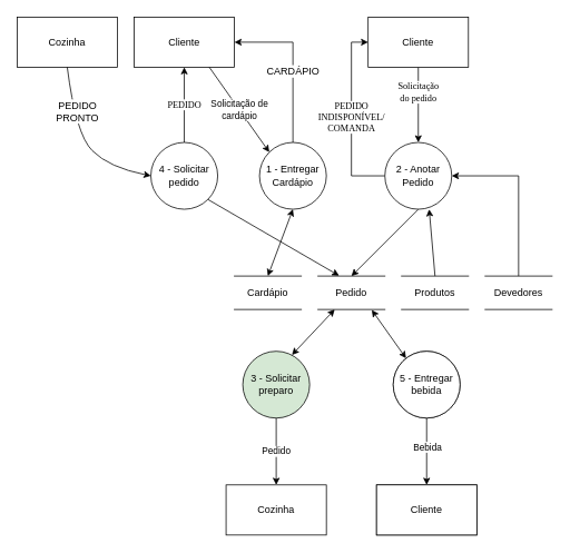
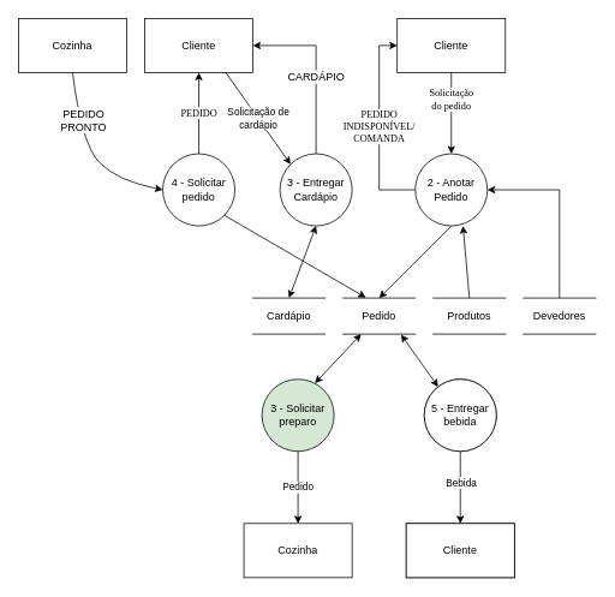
  <mxCell id="0" />
  <mxCell id="1" parent="0" />
  <mxCell id="2" value="Solicitação&lt;br&gt;do pedido" style="edgeStyle=orthogonalEdgeStyle;rounded=0;orthogonalLoop=1;jettySize=auto;html=1;entryX=0.5;entryY=0;entryDx=0;entryDy=0;fontFamily=Verdana;" parent="1" source="3" target="5" edge="1"><mxGeometry x="-0.333" relative="1" as="geometry"><mxPoint as="offset" /></mxGeometry></mxCell>
  <mxCell id="3" value="Cliente" style="rounded=0;whiteSpace=wrap;html=1;" parent="1" vertex="1"><mxGeometry x="440" y="20" width="120" height="60" as="geometry" /></mxCell>
  <mxCell id="4" value="&lt;div&gt;PEDIDO &lt;br&gt;&lt;/div&gt;&lt;div&gt;INDISPONÍVEL/&lt;/div&gt;&lt;div&gt;COMANDA&lt;br&gt;&lt;/div&gt;" style="edgeStyle=orthogonalEdgeStyle;rounded=0;orthogonalLoop=1;jettySize=auto;html=1;entryX=0;entryY=0.5;entryDx=0;entryDy=0;fontColor=#000000;fontFamily=Verdana;" parent="1" source="5" target="3" edge="1"><mxGeometry relative="1" as="geometry"><Array as="points"><mxPoint x="420" y="210" /><mxPoint x="420" y="50" /></Array></mxGeometry></mxCell>
  <mxCell id="5" value="2 - Anotar Pedido" style="ellipse;whiteSpace=wrap;html=1;aspect=fixed;" parent="1" vertex="1"><mxGeometry x="460" y="170" width="80" height="80" as="geometry" /></mxCell>
  <mxCell id="6" value="&lt;font face=&quot;Verdana&quot;&gt;PEDIDO&lt;/font&gt;" style="edgeStyle=orthogonalEdgeStyle;rounded=0;orthogonalLoop=1;jettySize=auto;html=1;entryX=0.5;entryY=1;entryDx=0;entryDy=0;" parent="1" source="7" target="8" edge="1"><mxGeometry relative="1" as="geometry" /></mxCell>
  <mxCell id="7" value="4 - Solicitar pedido" style="ellipse;whiteSpace=wrap;html=1;aspect=fixed;" parent="1" vertex="1"><mxGeometry x="180" y="170" width="80" height="80" as="geometry" /></mxCell>
  <mxCell id="8" value="Cliente" style="rounded=0;whiteSpace=wrap;html=1;" parent="1" vertex="1"><mxGeometry x="160" y="20" width="120" height="60" as="geometry" /></mxCell>
  <mxCell id="9" value="" style="endArrow=classic;html=1;fontFamily=Verdana;fontColor=#000000;exitX=0.5;exitY=1;exitDx=0;exitDy=0;entryX=0.5;entryY=0;entryDx=0;entryDy=0;" parent="1" source="5" edge="1"><mxGeometry width="50" height="50" relative="1" as="geometry"><mxPoint x="530" y="260" as="sourcePoint" /><mxPoint x="420" y="330" as="targetPoint" /></mxGeometry></mxCell>
  <mxCell id="10" value="" style="endArrow=classic;html=1;fontFamily=Verdana;fontColor=#000000;" parent="1" edge="1"><mxGeometry width="50" height="50" relative="1" as="geometry"><mxPoint x="520" y="330" as="sourcePoint" /><mxPoint x="513" y="250" as="targetPoint" /></mxGeometry></mxCell>
  <mxCell id="11" style="edgeStyle=orthogonalEdgeStyle;rounded=0;orthogonalLoop=1;jettySize=auto;html=1;entryX=1;entryY=0.5;entryDx=0;entryDy=0;exitX=0.5;exitY=0;exitDx=0;exitDy=0;" parent="1" source="26" target="5" edge="1"><mxGeometry relative="1" as="geometry"><mxPoint x="720" y="330" as="sourcePoint" /><Array as="points"><mxPoint x="620" y="210" /></Array></mxGeometry></mxCell>
  <mxCell id="12" style="edgeStyle=orthogonalEdgeStyle;rounded=0;orthogonalLoop=1;jettySize=auto;html=1;entryX=1;entryY=0.5;entryDx=0;entryDy=0;" parent="1" source="14" target="8" edge="1"><mxGeometry relative="1" as="geometry"><Array as="points"><mxPoint x="350" y="50" /></Array></mxGeometry></mxCell>
  <mxCell id="13" value="CARDÁPIO" style="text;html=1;align=center;verticalAlign=middle;resizable=0;points=[];labelBackgroundColor=#ffffff;" parent="12" vertex="1" connectable="0"><mxGeometry x="-0.093" y="1" relative="1" as="geometry"><mxPoint as="offset" /></mxGeometry></mxCell>
- <mxCell id="14" value="1 - Entregar&lt;br&gt;Cardápio" style="ellipse;whiteSpace=wrap;html=1;aspect=fixed;" parent="1" vertex="1"><mxGeometry x="310" y="170" width="80" height="80" as="geometry" /></mxCell>
+ <mxCell id="14" value="3 - Entregar&lt;br&gt;Cardápio" style="ellipse;whiteSpace=wrap;html=1;aspect=fixed;" parent="1" vertex="1"><mxGeometry x="310" y="170" width="80" height="80" as="geometry" /></mxCell>
  <mxCell id="15" value="Cozinha" style="rounded=0;whiteSpace=wrap;html=1;" parent="1" vertex="1"><mxGeometry x="20" y="20" width="120" height="60" as="geometry" /></mxCell>
  <mxCell id="16" value="" style="curved=1;endArrow=classic;html=1;exitX=0.5;exitY=1;exitDx=0;exitDy=0;entryX=0;entryY=0.5;entryDx=0;entryDy=0;" parent="1" source="15" target="7" edge="1"><mxGeometry width="50" height="50" relative="1" as="geometry"><mxPoint x="10" y="200" as="sourcePoint" /><mxPoint x="60" y="150" as="targetPoint" /><Array as="points"><mxPoint x="90" y="160" /><mxPoint x="130" y="200" /></Array></mxGeometry></mxCell>
  <mxCell id="17" value="PEDIDO &lt;br&gt;PRONTO" style="text;html=1;align=center;verticalAlign=middle;resizable=0;points=[];labelBackgroundColor=#ffffff;" parent="16" vertex="1" connectable="0"><mxGeometry x="-0.429" y="5" relative="1" as="geometry"><mxPoint as="offset" /></mxGeometry></mxCell>
  <mxCell id="18" value="" style="endArrow=classic;html=1;entryX=0.316;entryY=-0.012;entryDx=0;entryDy=0;entryPerimeter=0;exitX=1;exitY=1;exitDx=0;exitDy=0;" parent="1" source="7" edge="1"><mxGeometry width="50" height="50" relative="1" as="geometry"><mxPoint x="230" y="310" as="sourcePoint" /><mxPoint x="405.28" y="329.52" as="targetPoint" /></mxGeometry></mxCell>
  <mxCell id="19" value="Pedido" style="edgeStyle=orthogonalEdgeStyle;rounded=0;orthogonalLoop=1;jettySize=auto;html=1;entryX=0.5;entryY=0;entryDx=0;entryDy=0;" parent="1" source="20" target="22" edge="1"><mxGeometry relative="1" as="geometry" /></mxCell>
  <mxCell id="20" value="3 - Solicitar&lt;br&gt;preparo" style="ellipse;whiteSpace=wrap;html=1;aspect=fixed;fillColor=#d5e8d4;" parent="1" vertex="1"><mxGeometry x="290" y="420" width="80" height="80" as="geometry" /></mxCell>
  <mxCell id="21" value="" style="endArrow=classic;startArrow=classic;html=1;exitX=0.735;exitY=0.055;exitDx=0;exitDy=0;exitPerimeter=0;" parent="1" source="20" edge="1"><mxGeometry width="50" height="50" relative="1" as="geometry"><mxPoint x="350" y="420" as="sourcePoint" /><mxPoint x="400" y="370" as="targetPoint" /></mxGeometry></mxCell>
  <mxCell id="22" value="Cozinha" style="rounded=0;whiteSpace=wrap;html=1;" parent="1" vertex="1"><mxGeometry x="270" y="580" width="120" height="60" as="geometry" /></mxCell>
  <mxCell id="23" value="Produtos" style="shape=partialRectangle;whiteSpace=wrap;html=1;left=0;right=0;fillColor=none;" parent="1" vertex="1"><mxGeometry x="480" y="330" width="80" height="40" as="geometry" /></mxCell>
  <mxCell id="24" value="Pedido" style="shape=partialRectangle;whiteSpace=wrap;html=1;left=0;right=0;fillColor=none;" parent="1" vertex="1"><mxGeometry x="380" y="330" width="80" height="40" as="geometry" /></mxCell>
  <mxCell id="25" value="Cardápio" style="shape=partialRectangle;whiteSpace=wrap;html=1;left=0;right=0;fillColor=none;" parent="1" vertex="1"><mxGeometry x="280" y="330" width="80" height="40" as="geometry" /></mxCell>
  <mxCell id="26" value="Devedores" style="shape=partialRectangle;whiteSpace=wrap;html=1;left=0;right=0;fillColor=none;" parent="1" vertex="1"><mxGeometry x="580" y="330" width="80" height="40" as="geometry" /></mxCell>
  <mxCell id="27" value="Solicitação de&lt;br&gt;cardápio" style="endArrow=classic;html=1;exitX=0.75;exitY=1;exitDx=0;exitDy=0;entryX=0;entryY=0;entryDx=0;entryDy=0;" parent="1" source="8" target="14" edge="1"><mxGeometry width="50" height="50" relative="1" as="geometry"><mxPoint x="570" y="340" as="sourcePoint" /><mxPoint x="620" y="290" as="targetPoint" /></mxGeometry></mxCell>
  <mxCell id="28" value="" style="endArrow=classic;startArrow=classic;html=1;entryX=0.5;entryY=1;entryDx=0;entryDy=0;exitX=0.5;exitY=0;exitDx=0;exitDy=0;" parent="1" source="25" target="14" edge="1"><mxGeometry width="50" height="50" relative="1" as="geometry"><mxPoint x="520" y="420" as="sourcePoint" /><mxPoint x="570" y="370" as="targetPoint" /></mxGeometry></mxCell>
  <mxCell id="29" style="edgeStyle=orthogonalEdgeStyle;rounded=0;orthogonalLoop=1;jettySize=auto;html=1;entryX=0.5;entryY=0;entryDx=0;entryDy=0;" parent="1" source="31" target="32" edge="1"><mxGeometry relative="1" as="geometry" /></mxCell>
  <mxCell id="30" value="Bebida" style="edgeLabel;html=1;align=center;verticalAlign=middle;resizable=0;points=[];" parent="29" vertex="1" connectable="0"><mxGeometry x="-0.154" relative="1" as="geometry"><mxPoint as="offset" /></mxGeometry></mxCell>
  <mxCell id="31" value="5 - Entregar&lt;br&gt;bebida" style="ellipse;whiteSpace=wrap;html=1;aspect=fixed;" parent="1" vertex="1"><mxGeometry x="470" y="420" width="80" height="80" as="geometry" /></mxCell>
  <mxCell id="32" value="Cliente" style="rounded=0;whiteSpace=wrap;html=1;" parent="1" vertex="1"><mxGeometry x="450" y="580" width="120" height="60" as="geometry" /></mxCell>
  <mxCell id="33" value="" style="endArrow=classic;startArrow=classic;html=1;exitX=0.804;exitY=1.014;exitDx=0;exitDy=0;exitPerimeter=0;entryX=0.192;entryY=0.106;entryDx=0;entryDy=0;entryPerimeter=0;" parent="1" source="24" target="35" edge="1"><mxGeometry width="50" height="50" relative="1" as="geometry"><mxPoint x="530" y="360" as="sourcePoint" /><mxPoint x="580" y="310" as="targetPoint" /></mxGeometry></mxCell>
  <mxCell id="34" value="Cliente" style="rounded=0;whiteSpace=wrap;html=1;" parent="1" vertex="1"><mxGeometry x="450" y="580" width="120" height="60" as="geometry" /></mxCell>
  <mxCell id="35" value="5 - Entregar&lt;br&gt;bebida" style="ellipse;whiteSpace=wrap;html=1;aspect=fixed;" parent="1" vertex="1"><mxGeometry x="470" y="420" width="80" height="80" as="geometry" /></mxCell>
